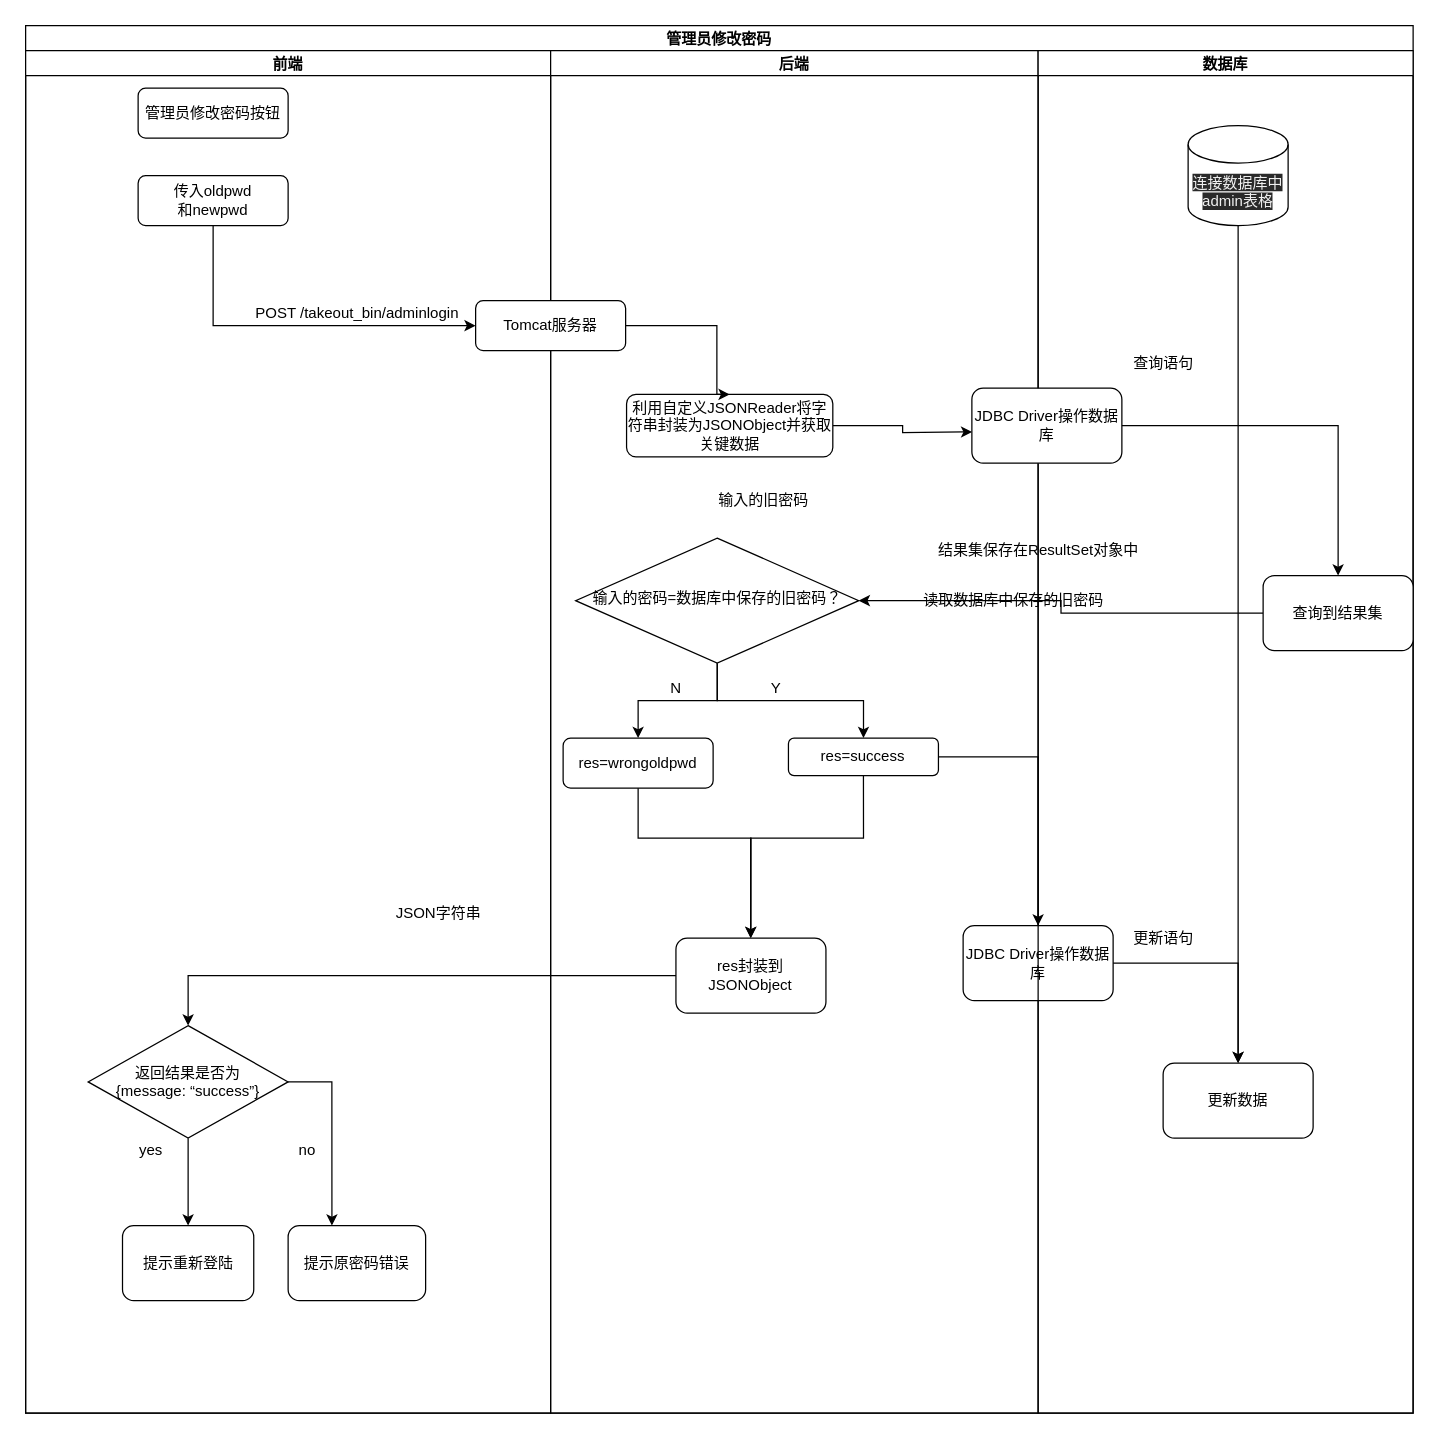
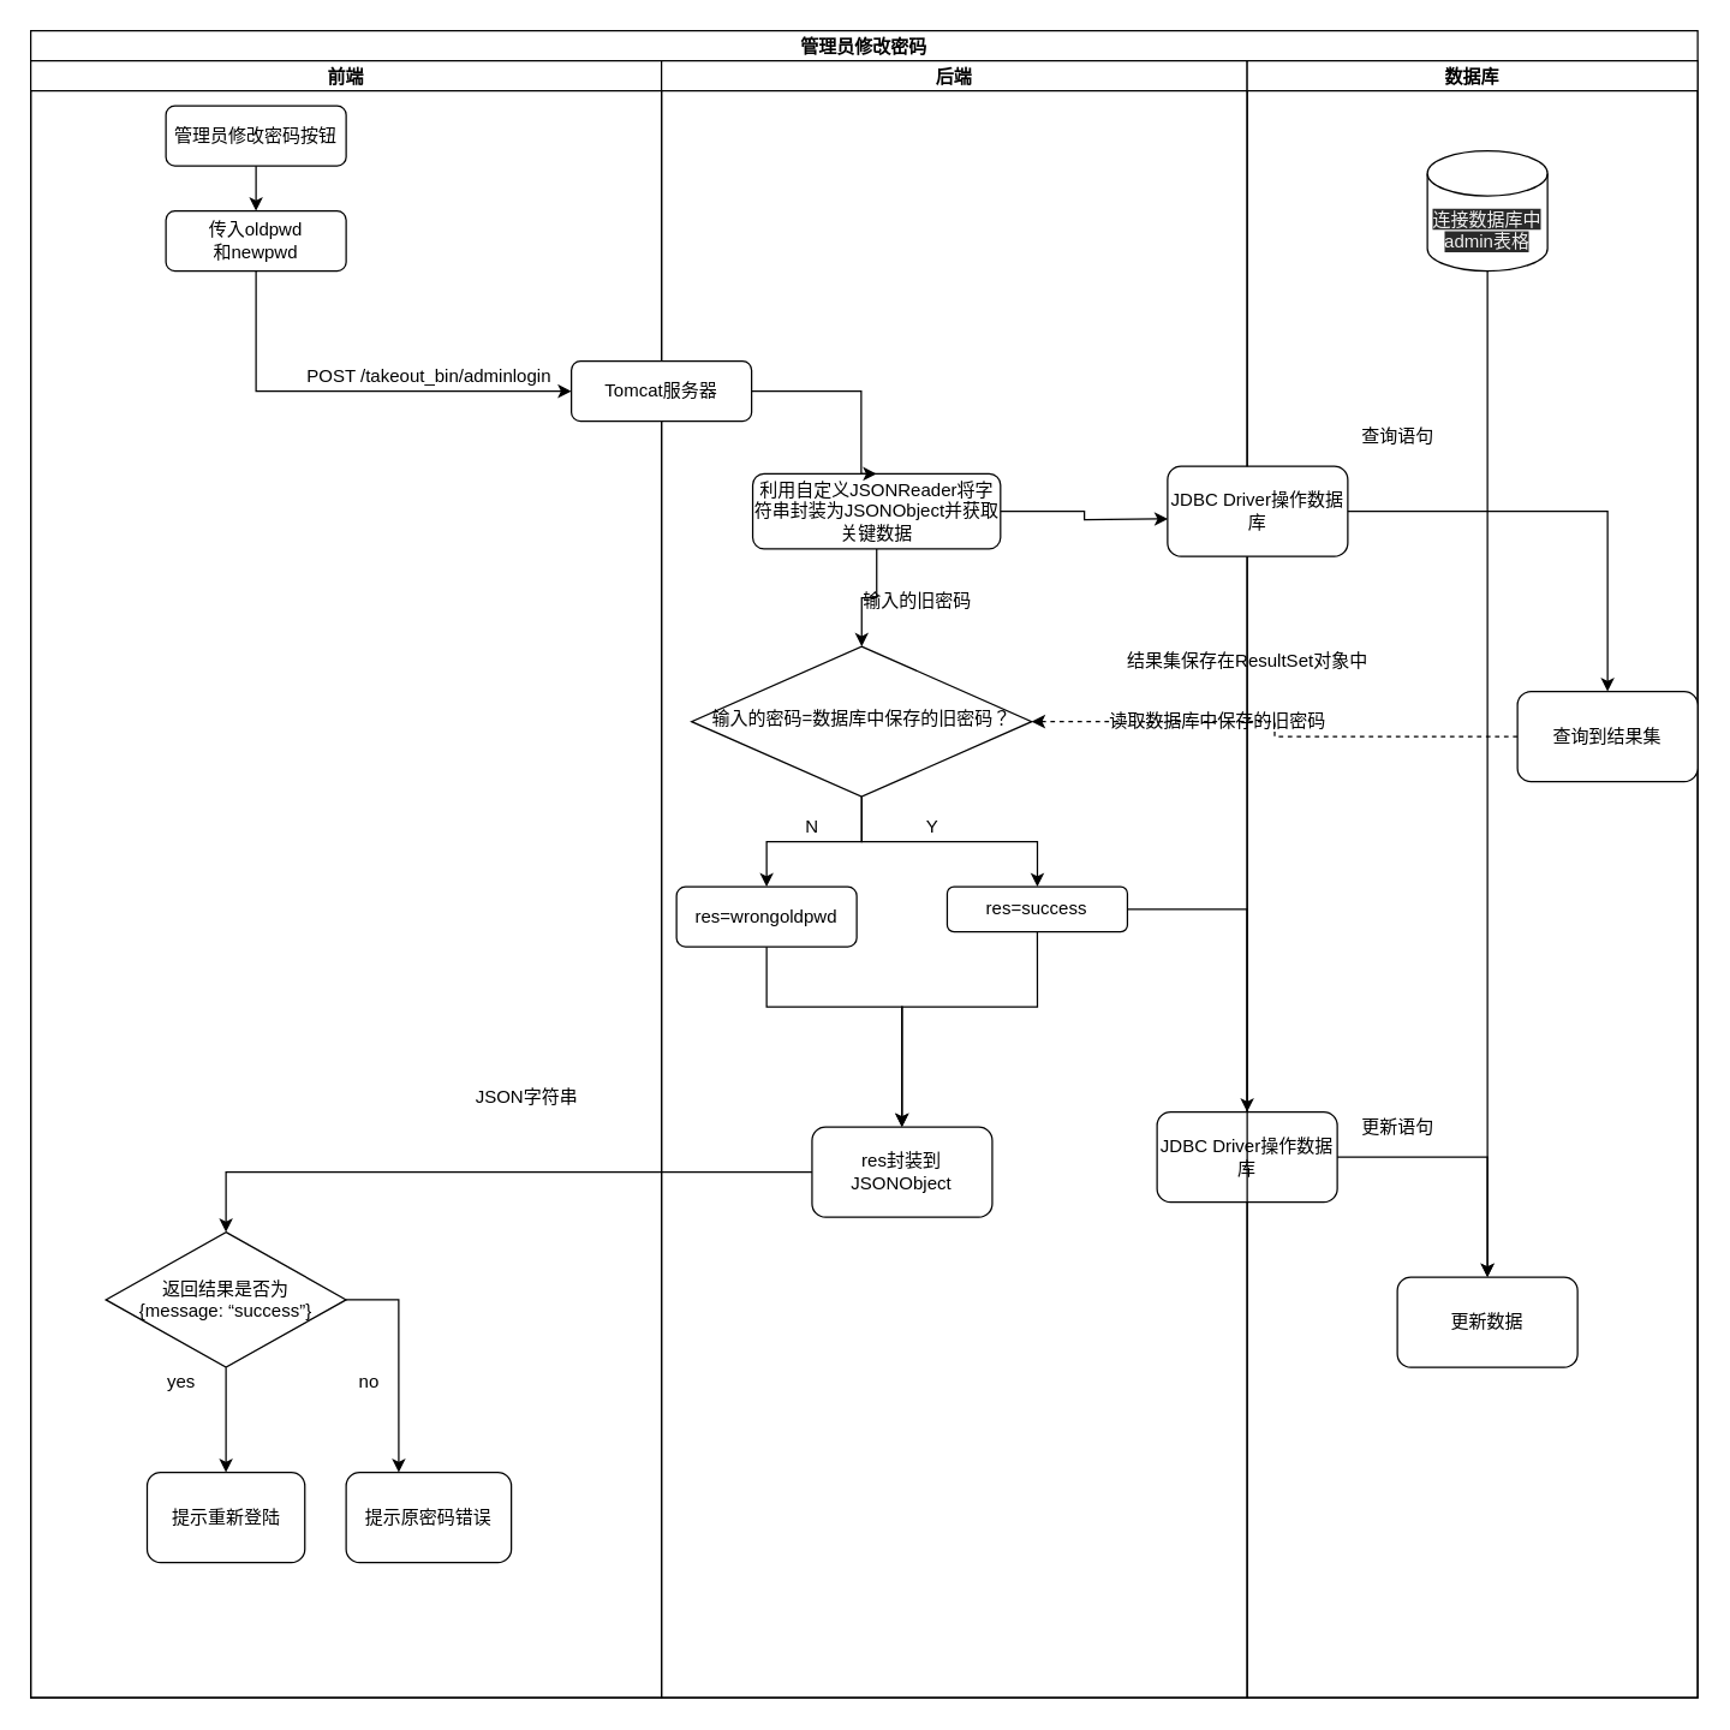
  <mxCell id="0" />
  <mxCell id="1" parent="0" />
  <mxCell id="2" value="管理员修改密码" style="swimlane;childLayout=stackLayout;resizeParent=1;resizeParentMax=0;startSize=20;" parent="1" vertex="1"><mxGeometry x="20" y="20" width="1110" height="1110" as="geometry" /></mxCell>
  <mxCell id="3" value="前端" style="swimlane;startSize=20;" parent="2" vertex="1"><mxGeometry y="20" width="420" height="1090" as="geometry" /></mxCell>
  <mxCell id="4" style="edgeStyle=orthogonalEdgeStyle;rounded=0;orthogonalLoop=1;jettySize=auto;html=1;entryX=0.5;entryY=0;entryDx=0;entryDy=0;fontColor=#000000;exitX=0.5;exitY=1;exitDx=0;exitDy=0;" parent="3" source="5" target="6" edge="1"><mxGeometry relative="1" as="geometry"><Array as="points"><mxPoint x="130" y="920" /><mxPoint x="130" y="920" /></Array></mxGeometry></mxCell>
  <mxCell id="5" value="返回结果是否为&lt;br&gt;{message: “success”}" style="rhombus;whiteSpace=wrap;html=1;" parent="3" vertex="1"><mxGeometry x="50" y="780" width="160" height="90" as="geometry" /></mxCell>
  <mxCell id="6" value="提示重新登陆" style="rounded=1;whiteSpace=wrap;html=1;" parent="3" vertex="1"><mxGeometry x="77.5" y="940" width="105" height="60" as="geometry" /></mxCell>
  <mxCell id="7" style="edgeStyle=orthogonalEdgeStyle;rounded=0;orthogonalLoop=1;jettySize=auto;html=1;exitX=1;exitY=0.5;exitDx=0;exitDy=0;" parent="3" source="5" edge="1"><mxGeometry relative="1" as="geometry"><Array as="points"><mxPoint x="245" y="825" /></Array><mxPoint x="245.04" y="940" as="targetPoint" /></mxGeometry></mxCell>
  <mxCell id="8" value="no" style="text;html=1;align=center;verticalAlign=middle;resizable=0;points=[];autosize=1;strokeColor=none;fillColor=none;" parent="3" vertex="1"><mxGeometry x="210" y="870" width="30" height="20" as="geometry" /></mxCell>
  <mxCell id="9" value="管理员修改密码按钮" style="rounded=1;whiteSpace=wrap;html=1;fontSize=12;glass=0;strokeWidth=1;shadow=0;" parent="3" vertex="1"><mxGeometry x="90" y="30" width="120" height="40" as="geometry" /></mxCell>
  <mxCell id="10" value="传入oldpwd&lt;br&gt;和newpwd" style="rounded=1;whiteSpace=wrap;html=1;" parent="3" vertex="1"><mxGeometry x="90" y="100" width="120" height="40" as="geometry" /></mxCell>
+ <mxCell id="11" style="edgeStyle=orthogonalEdgeStyle;rounded=0;orthogonalLoop=1;jettySize=auto;html=1;exitX=0.5;exitY=1;exitDx=0;exitDy=0;entryX=0.5;entryY=0;entryDx=0;entryDy=0;" parent="3" source="9" target="10" edge="1"><mxGeometry relative="1" as="geometry" /></mxCell>
  <mxCell id="12" value="&lt;span style=&quot;background-color: rgb(255 , 255 , 255)&quot;&gt;POST /takeout_bin/adminlogin&lt;/span&gt;" style="text;html=1;align=center;verticalAlign=middle;resizable=0;points=[];autosize=1;strokeColor=none;fillColor=none;" parent="3" vertex="1"><mxGeometry x="175" y="200" width="180" height="20" as="geometry" /></mxCell>
  <mxCell id="13" value="提示原密码错误" style="rounded=1;whiteSpace=wrap;html=1;" vertex="1" parent="3"><mxGeometry x="210" y="940" width="110" height="60" as="geometry" /></mxCell>
  <mxCell id="14" value="后端" style="swimlane;startSize=20;" parent="2" vertex="1"><mxGeometry x="420" y="20" width="390" height="1090" as="geometry" /></mxCell>
  <mxCell id="15" style="edgeStyle=orthogonalEdgeStyle;rounded=0;orthogonalLoop=1;jettySize=auto;html=1;entryX=0;entryY=0.5;entryDx=0;entryDy=0;" parent="14" source="17" edge="1"><mxGeometry relative="1" as="geometry"><mxPoint x="337.25" y="305" as="targetPoint" /></mxGeometry></mxCell>
+ <mxCell id="16" style="edgeStyle=orthogonalEdgeStyle;rounded=0;orthogonalLoop=1;jettySize=auto;html=1;" parent="14" source="17" target="20" edge="1"><mxGeometry relative="1" as="geometry" /></mxCell>
  <mxCell id="17" value="利用自定义JSONReader将字符串封装为JSONObject并获取关键数据" style="rounded=1;whiteSpace=wrap;html=1;" parent="14" vertex="1"><mxGeometry x="60.75" y="275" width="165" height="50" as="geometry" /></mxCell>
  <mxCell id="18" style="edgeStyle=orthogonalEdgeStyle;rounded=0;orthogonalLoop=1;jettySize=auto;html=1;" parent="14" source="20" target="22" edge="1"><mxGeometry relative="1" as="geometry" /></mxCell>
  <mxCell id="19" style="edgeStyle=orthogonalEdgeStyle;rounded=0;orthogonalLoop=1;jettySize=auto;html=1;" parent="14" source="20" target="21" edge="1"><mxGeometry relative="1" as="geometry"><mxPoint x="80.25" y="535" as="targetPoint" /></mxGeometry></mxCell>
  <mxCell id="20" value="输入的密码=数据库中保存的旧密码？" style="rhombus;whiteSpace=wrap;html=1;shadow=0;fontFamily=Helvetica;fontSize=12;align=center;strokeWidth=1;spacing=6;spacingTop=-4;" parent="14" vertex="1"><mxGeometry x="20" y="390" width="226.5" height="100" as="geometry" /></mxCell>
  <mxCell id="21" value="res=wrongoldpwd" style="rounded=1;whiteSpace=wrap;html=1;fontSize=12;glass=0;strokeWidth=1;shadow=0;" parent="14" vertex="1"><mxGeometry x="10" y="550" width="120" height="40" as="geometry" /></mxCell>
  <mxCell id="22" value="res=success" style="rounded=1;whiteSpace=wrap;html=1;" parent="14" vertex="1"><mxGeometry x="190.25" y="550" width="120" height="30" as="geometry" /></mxCell>
  <mxCell id="23" value="N" style="text;html=1;align=center;verticalAlign=middle;resizable=0;points=[];autosize=1;strokeColor=none;fillColor=none;" parent="14" vertex="1"><mxGeometry x="90" y="500" width="20" height="20" as="geometry" /></mxCell>
  <mxCell id="24" value="JDBC Driver操作数据库" style="rounded=1;whiteSpace=wrap;html=1;" parent="14" vertex="1"><mxGeometry x="330" y="700" width="120" height="60" as="geometry" /></mxCell>
  <mxCell id="25" style="edgeStyle=orthogonalEdgeStyle;rounded=0;orthogonalLoop=1;jettySize=auto;html=1;" parent="14" source="22" target="24" edge="1"><mxGeometry relative="1" as="geometry"><mxPoint x="250" y="740" as="targetPoint" /></mxGeometry></mxCell>
  <mxCell id="26" value="res封装到JSONObject" style="rounded=1;whiteSpace=wrap;html=1;" parent="14" vertex="1"><mxGeometry x="100.25" y="710" width="120" height="60" as="geometry" /></mxCell>
  <mxCell id="27" style="edgeStyle=orthogonalEdgeStyle;rounded=0;orthogonalLoop=1;jettySize=auto;html=1;exitX=0.5;exitY=1;exitDx=0;exitDy=0;" parent="14" source="22" target="26" edge="1"><mxGeometry relative="1" as="geometry"><mxPoint x="160.25" y="710" as="targetPoint" /><Array as="points"><mxPoint x="250" y="630" /><mxPoint x="160" y="630" /></Array></mxGeometry></mxCell>
  <mxCell id="28" style="edgeStyle=orthogonalEdgeStyle;rounded=0;orthogonalLoop=1;jettySize=auto;html=1;exitX=0.5;exitY=1;exitDx=0;exitDy=0;entryX=0.5;entryY=0;entryDx=0;entryDy=0;" edge="1" parent="14" source="21" target="26"><mxGeometry relative="1" as="geometry"><mxPoint x="170" y="720" as="targetPoint" /><Array as="points"><mxPoint x="70" y="630" /><mxPoint x="160" y="630" /></Array><mxPoint x="260.25" y="590" as="sourcePoint" /></mxGeometry></mxCell>
  <mxCell id="29" value="Y" style="text;html=1;align=center;verticalAlign=middle;resizable=0;points=[];autosize=1;strokeColor=none;fillColor=none;" parent="14" vertex="1"><mxGeometry x="170.25" y="500" width="20" height="20" as="geometry" /></mxCell>
- <mxCell id="30" style="edgeStyle=orthogonalEdgeStyle;rounded=0;orthogonalLoop=1;jettySize=auto;html=1;entryX=1;entryY=0.5;entryDx=0;entryDy=0;" parent="2" source="34" target="20" edge="1"><mxGeometry relative="1" as="geometry" /></mxCell>
+ <mxCell id="30" style="edgeStyle=orthogonalEdgeStyle;rounded=0;orthogonalLoop=1;jettySize=auto;html=1;entryX=1;entryY=0.5;entryDx=0;entryDy=0;dashed=1;" parent="2" source="34" target="20" edge="1"><mxGeometry relative="1" as="geometry" /></mxCell>
  <mxCell id="31" style="edgeStyle=orthogonalEdgeStyle;rounded=0;orthogonalLoop=1;jettySize=auto;html=1;" parent="2" source="24" target="36" edge="1"><mxGeometry relative="1" as="geometry" /></mxCell>
  <mxCell id="32" style="edgeStyle=orthogonalEdgeStyle;rounded=0;orthogonalLoop=1;jettySize=auto;html=1;entryX=0.5;entryY=0;entryDx=0;entryDy=0;" parent="2" source="26" target="5" edge="1"><mxGeometry relative="1" as="geometry"><mxPoint x="145" y="770" as="targetPoint" /></mxGeometry></mxCell>
  <mxCell id="33" value="数据库" style="swimlane;startSize=20;" parent="2" vertex="1"><mxGeometry x="810" y="20" width="300" height="1090" as="geometry" /></mxCell>
  <mxCell id="34" value="查询到结果集" style="rounded=1;whiteSpace=wrap;html=1;" parent="33" vertex="1"><mxGeometry x="180" y="420" width="120" height="60" as="geometry" /></mxCell>
  <mxCell id="35" value="结果集保存在ResultSet对象中" style="text;html=1;align=center;verticalAlign=middle;resizable=0;points=[];autosize=1;strokeColor=none;fillColor=none;" parent="33" vertex="1"><mxGeometry x="-90" y="390" width="180" height="20" as="geometry" /></mxCell>
  <mxCell id="36" value="更新数据" style="rounded=1;whiteSpace=wrap;html=1;fontColor=#000000;" parent="33" vertex="1"><mxGeometry x="100" y="810" width="120" height="60" as="geometry" /></mxCell>
  <mxCell id="37" style="edgeStyle=orthogonalEdgeStyle;rounded=0;orthogonalLoop=1;jettySize=auto;html=1;entryX=0.5;entryY=0;entryDx=0;entryDy=0;exitX=0.5;exitY=1;exitDx=0;exitDy=0;exitPerimeter=0;" parent="33" source="39" target="36" edge="1"><mxGeometry relative="1" as="geometry"><mxPoint x="250" y="710" as="targetPoint" /><mxPoint x="160" y="100" as="sourcePoint" /></mxGeometry></mxCell>
  <mxCell id="38" value="更新语句" style="text;html=1;align=center;verticalAlign=middle;resizable=0;points=[];autosize=1;strokeColor=none;fillColor=none;" parent="33" vertex="1"><mxGeometry x="70" y="700" width="60" height="20" as="geometry" /></mxCell>
  <mxCell id="39" value="&#10;&#10;&lt;span style=&quot;color: rgb(240, 240, 240); font-family: helvetica; font-size: 12px; font-style: normal; font-weight: 400; letter-spacing: normal; text-align: center; text-indent: 0px; text-transform: none; word-spacing: 0px; background-color: rgb(42, 42, 42); display: inline; float: none;&quot;&gt;连接数据库中admin表格&lt;/span&gt;&#10;&#10;" style="shape=cylinder3;whiteSpace=wrap;html=1;boundedLbl=1;backgroundOutline=1;size=15;" vertex="1" parent="33"><mxGeometry x="120" y="60" width="80" height="80" as="geometry" /></mxCell>
  <mxCell id="40" value="读取数据库中保存的旧密码" style="text;html=1;align=center;verticalAlign=middle;resizable=0;points=[];autosize=1;strokeColor=none;fillColor=none;" parent="33" vertex="1"><mxGeometry x="-100" y="430" width="160" height="20" as="geometry" /></mxCell>
  <mxCell id="41" value="JDBC Driver操作数据库" style="rounded=1;whiteSpace=wrap;html=1;" parent="33" vertex="1"><mxGeometry x="-53" y="270" width="120" height="60" as="geometry" /></mxCell>
  <mxCell id="42" style="edgeStyle=orthogonalEdgeStyle;rounded=0;orthogonalLoop=1;jettySize=auto;html=1;entryX=0.5;entryY=0;entryDx=0;entryDy=0;exitX=1;exitY=0.5;exitDx=0;exitDy=0;" parent="33" source="41" target="34" edge="1"><mxGeometry relative="1" as="geometry"><mxPoint x="170" y="265" as="targetPoint" /><Array as="points"><mxPoint x="240" y="300" /><mxPoint x="240" y="420" /></Array></mxGeometry></mxCell>
  <mxCell id="43" value="yes" style="text;html=1;align=center;verticalAlign=middle;resizable=0;points=[];autosize=1;strokeColor=none;fillColor=none;fontColor=#000000;" parent="1" vertex="1"><mxGeometry x="105" y="910" width="30" height="20" as="geometry" /></mxCell>
  <mxCell id="44" value="查询语句" style="text;html=1;align=center;verticalAlign=middle;resizable=0;points=[];autosize=1;strokeColor=none;fillColor=none;" parent="1" vertex="1"><mxGeometry x="900" y="280" width="60" height="20" as="geometry" /></mxCell>
  <mxCell id="45" value="输入的旧密码" style="text;html=1;align=center;verticalAlign=middle;resizable=0;points=[];autosize=1;strokeColor=none;fillColor=none;" parent="1" vertex="1"><mxGeometry x="565.25" y="390" width="90" height="20" as="geometry" /></mxCell>
  <mxCell id="46" value="JSON字符串" style="text;html=1;align=center;verticalAlign=middle;resizable=0;points=[];autosize=1;strokeColor=none;fillColor=none;" parent="1" vertex="1"><mxGeometry x="310" y="720" width="80" height="20" as="geometry" /></mxCell>
  <mxCell id="47" value="Tomcat服务器" style="rounded=1;whiteSpace=wrap;html=1;" parent="1" vertex="1"><mxGeometry x="380" y="240" width="120" height="40" as="geometry" /></mxCell>
  <mxCell id="48" style="edgeStyle=orthogonalEdgeStyle;rounded=0;orthogonalLoop=1;jettySize=auto;html=1;exitX=1;exitY=0.5;exitDx=0;exitDy=0;entryX=0.5;entryY=0;entryDx=0;entryDy=0;" parent="1" source="47" target="17" edge="1"><mxGeometry relative="1" as="geometry"><Array as="points"><mxPoint x="573" y="260" /></Array></mxGeometry></mxCell>
  <mxCell id="49" style="edgeStyle=orthogonalEdgeStyle;rounded=0;orthogonalLoop=1;jettySize=auto;html=1;exitX=0.5;exitY=1;exitDx=0;exitDy=0;entryX=0;entryY=0.5;entryDx=0;entryDy=0;" parent="1" source="10" target="47" edge="1"><mxGeometry relative="1" as="geometry" /></mxCell>
